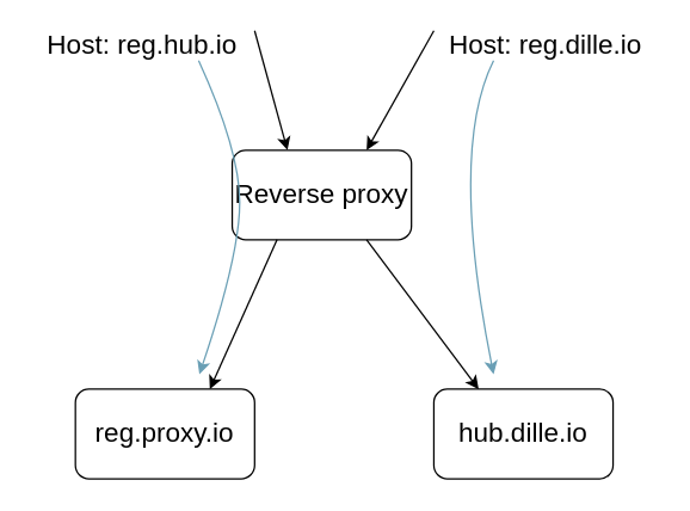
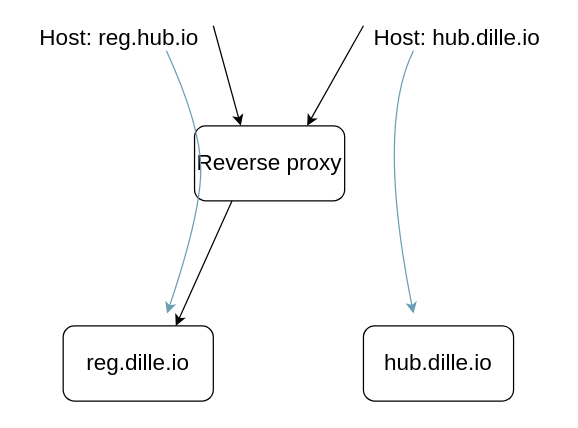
  <mxCell id="0" />
  <mxCell id="1" parent="0" />
  <mxCell id="2" value="Reverse proxy" style="rounded=1;whiteSpace=wrap;html=1;fontSize=18;fillColor=none;" vertex="1" parent="1"><mxGeometry x="155" y="100" width="120" height="60" as="geometry" /></mxCell>
  <mxCell id="3" value="" style="endArrow=classic;html=1;fontSize=18;entryX=0.308;entryY=0;entryDx=0;entryDy=0;entryPerimeter=0;fillColor=none;" edge="1" parent="1" target="2"><mxGeometry width="50" height="50" relative="1" as="geometry"><mxPoint x="170" y="20" as="sourcePoint" /><mxPoint x="220" y="180" as="targetPoint" /></mxGeometry></mxCell>
  <mxCell id="4" value="" style="endArrow=classic;html=1;fontSize=18;entryX=0.75;entryY=0;entryDx=0;entryDy=0;fillColor=none;" edge="1" parent="1" target="2"><mxGeometry width="50" height="50" relative="1" as="geometry"><mxPoint x="290" y="20" as="sourcePoint" /><mxPoint x="217" y="110" as="targetPoint" /></mxGeometry></mxCell>
- <mxCell id="5" value="reg.proxy.io" style="rounded=1;whiteSpace=wrap;html=1;fontSize=18;fillColor=none;" vertex="1" parent="1"><mxGeometry x="50" y="260" width="120" height="60" as="geometry" /></mxCell>
+ <mxCell id="5" value="reg.dille.io" style="rounded=1;whiteSpace=wrap;html=1;fontSize=18;fillColor=none;" vertex="1" parent="1"><mxGeometry x="50" y="260" width="120" height="60" as="geometry" /></mxCell>
  <mxCell id="6" value="" style="endArrow=classic;html=1;fontSize=18;entryX=0.75;entryY=0;entryDx=0;entryDy=0;exitX=0.25;exitY=1;exitDx=0;exitDy=0;fillColor=none;" edge="1" parent="1" source="2" target="5"><mxGeometry width="50" height="50" relative="1" as="geometry"><mxPoint x="50" y="390" as="sourcePoint" /><mxPoint x="100" y="340" as="targetPoint" /></mxGeometry></mxCell>
  <mxCell id="7" value="hub.dille.io" style="rounded=1;whiteSpace=wrap;html=1;fontSize=18;fillColor=none;" vertex="1" parent="1"><mxGeometry x="290" y="260" width="120" height="60" as="geometry" /></mxCell>
- <mxCell id="8" value="" style="endArrow=classic;html=1;fontSize=18;entryX=0.25;entryY=0;entryDx=0;entryDy=0;exitX=0.75;exitY=1;exitDx=0;exitDy=0;fillColor=none;" edge="1" parent="1" source="2" target="7"><mxGeometry width="50" height="50" relative="1" as="geometry"><mxPoint x="210" y="170" as="sourcePoint" /><mxPoint x="150" y="270" as="targetPoint" /></mxGeometry></mxCell>
  <mxCell id="9" value="Host: reg.hub.io" style="text;html=1;fillColor=none;align=center;verticalAlign=middle;whiteSpace=wrap;rounded=0;fontSize=18;" vertex="1" parent="1"><mxGeometry x="20" y="20" width="150" height="20" as="geometry" /></mxCell>
- <mxCell id="10" value="Host: reg.dille.io" style="text;html=1;fillColor=none;align=center;verticalAlign=middle;whiteSpace=wrap;rounded=0;fontSize=18;" vertex="1" parent="1"><mxGeometry x="290" y="20" width="150" height="20" as="geometry" /></mxCell>
+ <mxCell id="10" value="Host: hub.dille.io" style="text;html=1;fillColor=none;align=center;verticalAlign=middle;whiteSpace=wrap;rounded=0;fontSize=18;" vertex="1" parent="1"><mxGeometry x="290" y="20" width="150" height="20" as="geometry" /></mxCell>
  <mxCell id="11" value="" style="curved=1;endArrow=classic;html=1;fontSize=18;exitX=0.75;exitY=1;exitDx=0;exitDy=0;strokeColor=#6a9fb5;" edge="1" parent="1" source="9"><mxGeometry width="50" height="50" relative="1" as="geometry"><mxPoint x="160" y="50" as="sourcePoint" /><mxPoint x="133" y="250" as="targetPoint" /><Array as="points"><mxPoint x="160" y="100" /><mxPoint x="160" y="170" /></Array></mxGeometry></mxCell>
  <mxCell id="12" value="" style="curved=1;endArrow=classic;html=1;fontSize=18;exitX=0.75;exitY=1;exitDx=0;exitDy=0;strokeColor=#6a9fb5;" edge="1" parent="1"><mxGeometry width="50" height="50" relative="1" as="geometry"><mxPoint x="330" y="40" as="sourcePoint" /><mxPoint x="330" y="250" as="targetPoint" /><Array as="points"><mxPoint x="300" y="100" /></Array></mxGeometry></mxCell>
